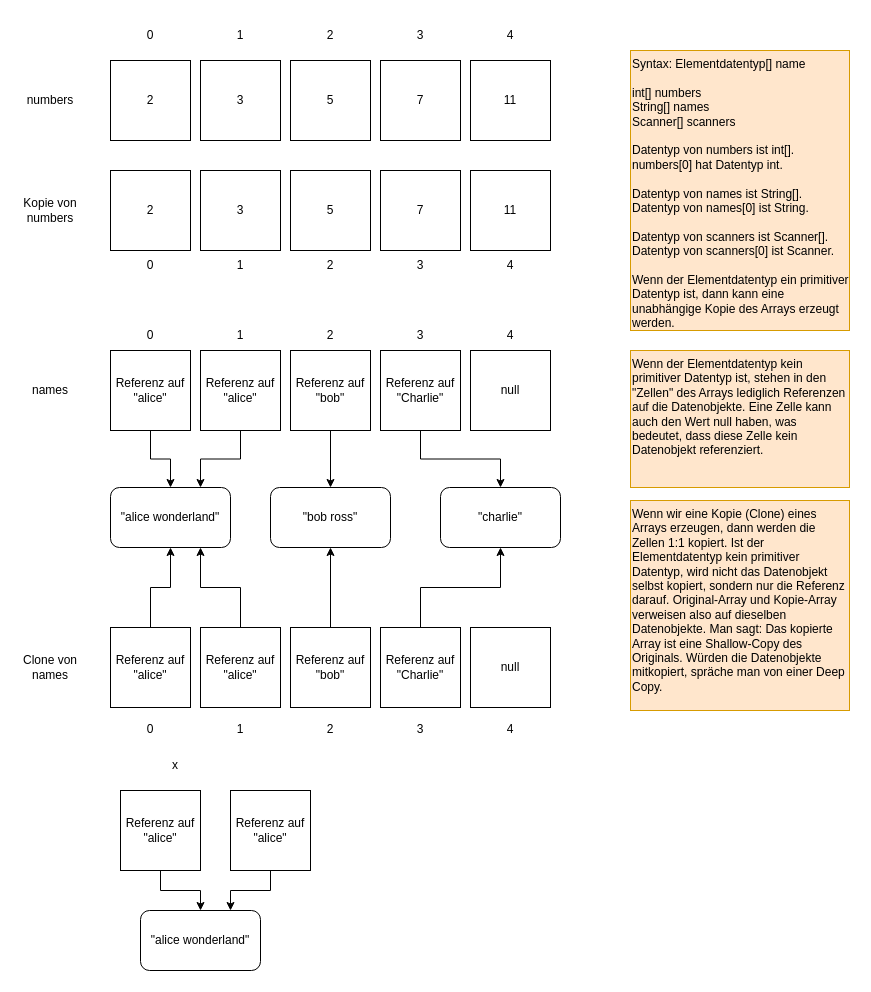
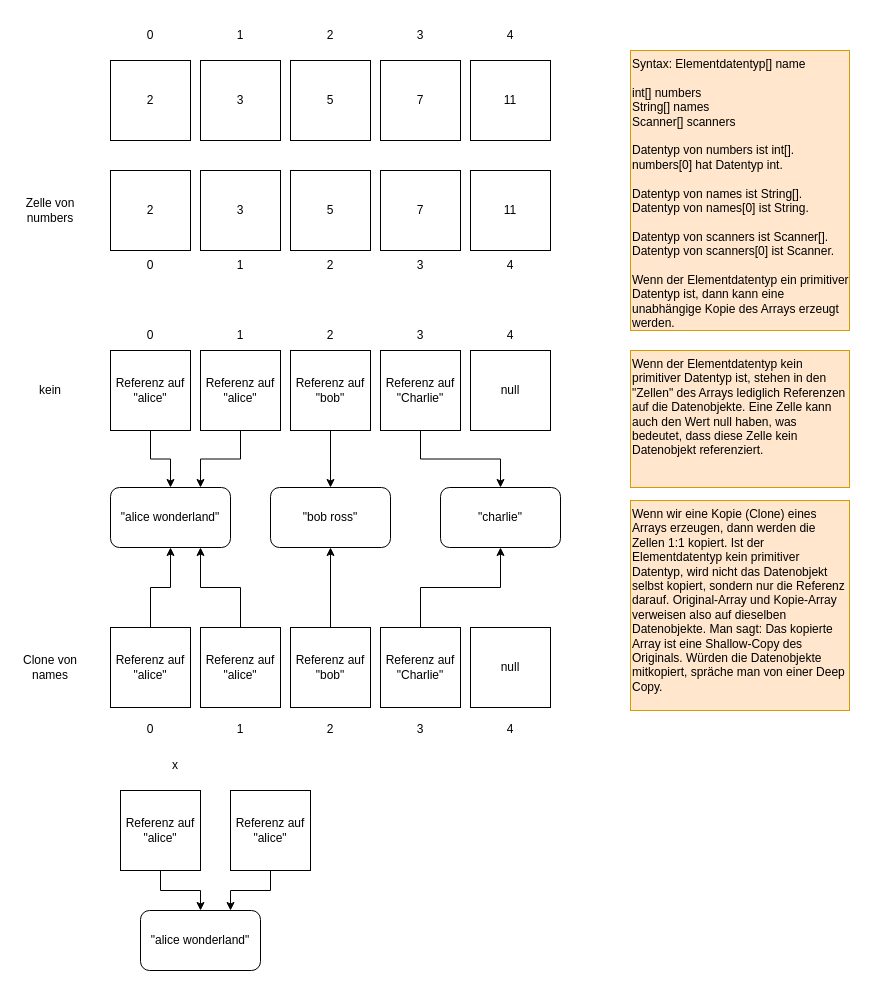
  <mxCell id="0" />
  <mxCell id="1" parent="0" />
  <mxCell id="2" value="2" style="whiteSpace=wrap;html=1;aspect=fixed;" vertex="1" parent="1"><mxGeometry x="110" y="60" width="80" height="80" as="geometry" /></mxCell>
  <mxCell id="3" value="3" style="whiteSpace=wrap;html=1;aspect=fixed;" vertex="1" parent="1"><mxGeometry x="200" y="60" width="80" height="80" as="geometry" /></mxCell>
  <mxCell id="4" value="5" style="whiteSpace=wrap;html=1;aspect=fixed;" vertex="1" parent="1"><mxGeometry x="290" y="60" width="80" height="80" as="geometry" /></mxCell>
  <mxCell id="5" value="7" style="whiteSpace=wrap;html=1;aspect=fixed;" vertex="1" parent="1"><mxGeometry x="380" y="60" width="80" height="80" as="geometry" /></mxCell>
  <mxCell id="6" value="11" style="whiteSpace=wrap;html=1;aspect=fixed;" vertex="1" parent="1"><mxGeometry x="470" y="60" width="80" height="80" as="geometry" /></mxCell>
  <mxCell id="7" value="0" style="text;html=1;strokeColor=none;fillColor=none;align=center;verticalAlign=middle;whiteSpace=wrap;rounded=0;" vertex="1" parent="1"><mxGeometry x="120" y="20" width="60" height="30" as="geometry" /></mxCell>
  <mxCell id="8" value="1" style="text;html=1;strokeColor=none;fillColor=none;align=center;verticalAlign=middle;whiteSpace=wrap;rounded=0;" vertex="1" parent="1"><mxGeometry x="210" y="20" width="60" height="30" as="geometry" /></mxCell>
  <mxCell id="9" value="2" style="text;html=1;strokeColor=none;fillColor=none;align=center;verticalAlign=middle;whiteSpace=wrap;rounded=0;" vertex="1" parent="1"><mxGeometry x="300" y="20" width="60" height="30" as="geometry" /></mxCell>
  <mxCell id="10" value="3" style="text;html=1;strokeColor=none;fillColor=none;align=center;verticalAlign=middle;whiteSpace=wrap;rounded=0;" vertex="1" parent="1"><mxGeometry x="390" y="20" width="60" height="30" as="geometry" /></mxCell>
  <mxCell id="11" value="4" style="text;html=1;strokeColor=none;fillColor=none;align=center;verticalAlign=middle;whiteSpace=wrap;rounded=0;" vertex="1" parent="1"><mxGeometry x="480" y="20" width="60" height="30" as="geometry" /></mxCell>
- <mxCell id="12" value="numbers" style="text;html=1;strokeColor=none;fillColor=none;align=center;verticalAlign=middle;whiteSpace=wrap;rounded=0;" vertex="1" parent="1"><mxGeometry x="20" y="85" width="60" height="30" as="geometry" /></mxCell>
  <mxCell id="13" value="&lt;div style=&quot;&quot;&gt;&lt;span style=&quot;background-color: initial;&quot;&gt;Syntax: Elementdatentyp[] name&lt;/span&gt;&lt;/div&gt;&lt;div style=&quot;&quot;&gt;&lt;br&gt;&lt;/div&gt;&lt;div style=&quot;&quot;&gt;&lt;span style=&quot;background-color: initial;&quot;&gt;int[] numbers&lt;/span&gt;&lt;/div&gt;&lt;div style=&quot;&quot;&gt;&lt;span style=&quot;background-color: initial;&quot;&gt;String[] names&lt;/span&gt;&lt;/div&gt;&lt;div style=&quot;&quot;&gt;&lt;span style=&quot;background-color: initial;&quot;&gt;Scanner[] scanners&lt;/span&gt;&lt;/div&gt;&lt;div style=&quot;&quot;&gt;&lt;br&gt;&lt;/div&gt;&lt;div style=&quot;&quot;&gt;&lt;span style=&quot;background-color: initial;&quot;&gt;Datentyp von numbers ist int[].&lt;/span&gt;&lt;/div&gt;&lt;div style=&quot;&quot;&gt;&lt;span style=&quot;background-color: initial;&quot;&gt;numbers[0] hat Datentyp int.&lt;/span&gt;&lt;/div&gt;&lt;div style=&quot;&quot;&gt;&lt;br&gt;&lt;/div&gt;&lt;div style=&quot;&quot;&gt;&lt;span style=&quot;background-color: initial;&quot;&gt;Datentyp von names ist String[].&lt;/span&gt;&lt;/div&gt;&lt;div style=&quot;&quot;&gt;&lt;span style=&quot;background-color: initial;&quot;&gt;Datentyp von names[0] ist String.&lt;/span&gt;&lt;/div&gt;&lt;div style=&quot;&quot;&gt;&lt;span style=&quot;background-color: initial;&quot;&gt;&lt;br&gt;&lt;/span&gt;&lt;/div&gt;&lt;div style=&quot;&quot;&gt;&lt;span style=&quot;background-color: initial;&quot;&gt;Datentyp von scanners ist Scanner[].&lt;/span&gt;&lt;/div&gt;&lt;div style=&quot;&quot;&gt;&lt;span style=&quot;background-color: initial;&quot;&gt;Datentyp von scanners[0] ist Scanner.&lt;/span&gt;&lt;/div&gt;&lt;div style=&quot;&quot;&gt;&lt;span style=&quot;background-color: initial;&quot;&gt;&lt;br&gt;&lt;/span&gt;&lt;/div&gt;&lt;div style=&quot;&quot;&gt;Wenn der Elementdatentyp ein primitiver Datentyp ist, dann kann eine unabhängige Kopie des Arrays erzeugt werden.&lt;/div&gt;" style="rounded=0;whiteSpace=wrap;html=1;fillColor=#ffe6cc;strokeColor=#d79b00;align=left;verticalAlign=top;" vertex="1" parent="1"><mxGeometry x="630" y="50" width="219" height="280" as="geometry" /></mxCell>
  <mxCell id="14" style="edgeStyle=orthogonalEdgeStyle;rounded=0;orthogonalLoop=1;jettySize=auto;html=1;" edge="1" parent="1" source="15" target="29"><mxGeometry relative="1" as="geometry" /></mxCell>
  <mxCell id="15" value="Referenz auf &quot;alice&quot;" style="whiteSpace=wrap;html=1;aspect=fixed;" vertex="1" parent="1"><mxGeometry x="110" y="350" width="80" height="80" as="geometry" /></mxCell>
  <mxCell id="16" style="edgeStyle=orthogonalEdgeStyle;rounded=0;orthogonalLoop=1;jettySize=auto;html=1;entryX=0.75;entryY=0;entryDx=0;entryDy=0;" edge="1" parent="1" source="17" target="29"><mxGeometry relative="1" as="geometry" /></mxCell>
  <mxCell id="17" value="Referenz auf &quot;alice&quot;" style="whiteSpace=wrap;html=1;aspect=fixed;" vertex="1" parent="1"><mxGeometry x="200" y="350" width="80" height="80" as="geometry" /></mxCell>
  <mxCell id="18" style="edgeStyle=orthogonalEdgeStyle;rounded=0;orthogonalLoop=1;jettySize=auto;html=1;" edge="1" parent="1" source="19" target="30"><mxGeometry relative="1" as="geometry" /></mxCell>
  <mxCell id="19" value="Referenz auf &quot;bob&quot;" style="whiteSpace=wrap;html=1;aspect=fixed;" vertex="1" parent="1"><mxGeometry x="290" y="350" width="80" height="80" as="geometry" /></mxCell>
  <mxCell id="20" style="edgeStyle=orthogonalEdgeStyle;rounded=0;orthogonalLoop=1;jettySize=auto;html=1;" edge="1" parent="1" source="21" target="31"><mxGeometry relative="1" as="geometry" /></mxCell>
  <mxCell id="21" value="Referenz auf &quot;Charlie&quot;" style="whiteSpace=wrap;html=1;aspect=fixed;" vertex="1" parent="1"><mxGeometry x="380" y="350" width="80" height="80" as="geometry" /></mxCell>
  <mxCell id="22" value="null" style="whiteSpace=wrap;html=1;aspect=fixed;" vertex="1" parent="1"><mxGeometry x="470" y="350" width="80" height="80" as="geometry" /></mxCell>
  <mxCell id="23" value="0" style="text;html=1;strokeColor=none;fillColor=none;align=center;verticalAlign=middle;whiteSpace=wrap;rounded=0;" vertex="1" parent="1"><mxGeometry x="120" y="320" width="60" height="30" as="geometry" /></mxCell>
  <mxCell id="24" value="1" style="text;html=1;strokeColor=none;fillColor=none;align=center;verticalAlign=middle;whiteSpace=wrap;rounded=0;" vertex="1" parent="1"><mxGeometry x="210" y="320" width="60" height="30" as="geometry" /></mxCell>
  <mxCell id="25" value="2" style="text;html=1;strokeColor=none;fillColor=none;align=center;verticalAlign=middle;whiteSpace=wrap;rounded=0;" vertex="1" parent="1"><mxGeometry x="300" y="320" width="60" height="30" as="geometry" /></mxCell>
  <mxCell id="26" value="3" style="text;html=1;strokeColor=none;fillColor=none;align=center;verticalAlign=middle;whiteSpace=wrap;rounded=0;" vertex="1" parent="1"><mxGeometry x="390" y="320" width="60" height="30" as="geometry" /></mxCell>
  <mxCell id="27" value="4" style="text;html=1;strokeColor=none;fillColor=none;align=center;verticalAlign=middle;whiteSpace=wrap;rounded=0;" vertex="1" parent="1"><mxGeometry x="480" y="320" width="60" height="30" as="geometry" /></mxCell>
- <mxCell id="28" value="names" style="text;html=1;strokeColor=none;fillColor=none;align=center;verticalAlign=middle;whiteSpace=wrap;rounded=0;" vertex="1" parent="1"><mxGeometry x="20" y="375" width="60" height="30" as="geometry" /></mxCell>
+ <mxCell id="28" value="kein" style="text;html=1;strokeColor=none;fillColor=none;align=center;verticalAlign=middle;whiteSpace=wrap;rounded=0;" vertex="1" parent="1"><mxGeometry x="20" y="375" width="60" height="30" as="geometry" /></mxCell>
  <mxCell id="29" value="&quot;alice wonderland&quot;" style="rounded=1;whiteSpace=wrap;html=1;" vertex="1" parent="1"><mxGeometry x="110" y="487" width="120" height="60" as="geometry" /></mxCell>
  <mxCell id="30" value="&quot;bob ross&quot;" style="rounded=1;whiteSpace=wrap;html=1;" vertex="1" parent="1"><mxGeometry x="270" y="487" width="120" height="60" as="geometry" /></mxCell>
  <mxCell id="31" value="&quot;charlie&quot;" style="rounded=1;whiteSpace=wrap;html=1;" vertex="1" parent="1"><mxGeometry x="440" y="487" width="120" height="60" as="geometry" /></mxCell>
  <mxCell id="32" value="&lt;div style=&quot;&quot;&gt;Wenn der Elementdatentyp kein primitiver Datentyp ist, stehen in den &quot;Zellen&quot; des Arrays lediglich Referenzen auf die Datenobjekte. Eine Zelle kann auch den Wert null haben, was bedeutet, dass diese Zelle kein Datenobjekt referenziert.&lt;/div&gt;&lt;div style=&quot;&quot;&gt;&lt;br&gt;&lt;/div&gt;&lt;div style=&quot;&quot;&gt;&lt;br&gt;&lt;/div&gt;" style="rounded=0;whiteSpace=wrap;html=1;fillColor=#ffe6cc;strokeColor=#d79b00;align=left;verticalAlign=top;" vertex="1" parent="1"><mxGeometry x="630" y="350" width="219" height="137" as="geometry" /></mxCell>
  <mxCell id="33" style="edgeStyle=orthogonalEdgeStyle;rounded=0;orthogonalLoop=1;jettySize=auto;html=1;" edge="1" parent="1" source="34" target="29"><mxGeometry relative="1" as="geometry" /></mxCell>
  <mxCell id="34" value="Referenz auf &quot;alice&quot;" style="whiteSpace=wrap;html=1;aspect=fixed;" vertex="1" parent="1"><mxGeometry x="110" y="627" width="80" height="80" as="geometry" /></mxCell>
  <mxCell id="35" style="edgeStyle=orthogonalEdgeStyle;rounded=0;orthogonalLoop=1;jettySize=auto;html=1;entryX=0.75;entryY=1;entryDx=0;entryDy=0;" edge="1" parent="1" source="36" target="29"><mxGeometry relative="1" as="geometry" /></mxCell>
  <mxCell id="36" value="Referenz auf &quot;alice&quot;" style="whiteSpace=wrap;html=1;aspect=fixed;" vertex="1" parent="1"><mxGeometry x="200" y="627" width="80" height="80" as="geometry" /></mxCell>
  <mxCell id="37" style="edgeStyle=orthogonalEdgeStyle;rounded=0;orthogonalLoop=1;jettySize=auto;html=1;" edge="1" parent="1" source="38" target="30"><mxGeometry relative="1" as="geometry" /></mxCell>
  <mxCell id="38" value="Referenz auf &quot;bob&quot;" style="whiteSpace=wrap;html=1;aspect=fixed;" vertex="1" parent="1"><mxGeometry x="290" y="627" width="80" height="80" as="geometry" /></mxCell>
  <mxCell id="39" style="edgeStyle=orthogonalEdgeStyle;rounded=0;orthogonalLoop=1;jettySize=auto;html=1;" edge="1" parent="1" source="40" target="31"><mxGeometry relative="1" as="geometry" /></mxCell>
  <mxCell id="40" value="Referenz auf &quot;Charlie&quot;" style="whiteSpace=wrap;html=1;aspect=fixed;" vertex="1" parent="1"><mxGeometry x="380" y="627" width="80" height="80" as="geometry" /></mxCell>
  <mxCell id="41" value="null" style="whiteSpace=wrap;html=1;aspect=fixed;" vertex="1" parent="1"><mxGeometry x="470" y="627" width="80" height="80" as="geometry" /></mxCell>
  <mxCell id="42" value="0" style="text;html=1;strokeColor=none;fillColor=none;align=center;verticalAlign=middle;whiteSpace=wrap;rounded=0;" vertex="1" parent="1"><mxGeometry x="120" y="714" width="60" height="30" as="geometry" /></mxCell>
  <mxCell id="43" value="1" style="text;html=1;strokeColor=none;fillColor=none;align=center;verticalAlign=middle;whiteSpace=wrap;rounded=0;" vertex="1" parent="1"><mxGeometry x="210" y="714" width="60" height="30" as="geometry" /></mxCell>
  <mxCell id="44" value="2" style="text;html=1;strokeColor=none;fillColor=none;align=center;verticalAlign=middle;whiteSpace=wrap;rounded=0;" vertex="1" parent="1"><mxGeometry x="300" y="714" width="60" height="30" as="geometry" /></mxCell>
  <mxCell id="45" value="3" style="text;html=1;strokeColor=none;fillColor=none;align=center;verticalAlign=middle;whiteSpace=wrap;rounded=0;" vertex="1" parent="1"><mxGeometry x="390" y="714" width="60" height="30" as="geometry" /></mxCell>
  <mxCell id="46" value="4" style="text;html=1;strokeColor=none;fillColor=none;align=center;verticalAlign=middle;whiteSpace=wrap;rounded=0;" vertex="1" parent="1"><mxGeometry x="480" y="714" width="60" height="30" as="geometry" /></mxCell>
  <mxCell id="47" value="Clone von&lt;br&gt;names" style="text;html=1;strokeColor=none;fillColor=none;align=center;verticalAlign=middle;whiteSpace=wrap;rounded=0;" vertex="1" parent="1"><mxGeometry x="20" y="652" width="60" height="30" as="geometry" /></mxCell>
  <mxCell id="48" value="2" style="whiteSpace=wrap;html=1;aspect=fixed;" vertex="1" parent="1"><mxGeometry x="110" y="170" width="80" height="80" as="geometry" /></mxCell>
  <mxCell id="49" value="3" style="whiteSpace=wrap;html=1;aspect=fixed;" vertex="1" parent="1"><mxGeometry x="200" y="170" width="80" height="80" as="geometry" /></mxCell>
  <mxCell id="50" value="5" style="whiteSpace=wrap;html=1;aspect=fixed;" vertex="1" parent="1"><mxGeometry x="290" y="170" width="80" height="80" as="geometry" /></mxCell>
  <mxCell id="51" value="7" style="whiteSpace=wrap;html=1;aspect=fixed;" vertex="1" parent="1"><mxGeometry x="380" y="170" width="80" height="80" as="geometry" /></mxCell>
  <mxCell id="52" value="11" style="whiteSpace=wrap;html=1;aspect=fixed;" vertex="1" parent="1"><mxGeometry x="470" y="170" width="80" height="80" as="geometry" /></mxCell>
  <mxCell id="53" value="0" style="text;html=1;strokeColor=none;fillColor=none;align=center;verticalAlign=middle;whiteSpace=wrap;rounded=0;" vertex="1" parent="1"><mxGeometry x="120" y="250" width="60" height="30" as="geometry" /></mxCell>
  <mxCell id="54" value="1" style="text;html=1;strokeColor=none;fillColor=none;align=center;verticalAlign=middle;whiteSpace=wrap;rounded=0;" vertex="1" parent="1"><mxGeometry x="210" y="250" width="60" height="30" as="geometry" /></mxCell>
  <mxCell id="55" value="2" style="text;html=1;strokeColor=none;fillColor=none;align=center;verticalAlign=middle;whiteSpace=wrap;rounded=0;" vertex="1" parent="1"><mxGeometry x="300" y="250" width="60" height="30" as="geometry" /></mxCell>
  <mxCell id="56" value="3" style="text;html=1;strokeColor=none;fillColor=none;align=center;verticalAlign=middle;whiteSpace=wrap;rounded=0;" vertex="1" parent="1"><mxGeometry x="390" y="250" width="60" height="30" as="geometry" /></mxCell>
  <mxCell id="57" value="4" style="text;html=1;strokeColor=none;fillColor=none;align=center;verticalAlign=middle;whiteSpace=wrap;rounded=0;" vertex="1" parent="1"><mxGeometry x="480" y="250" width="60" height="30" as="geometry" /></mxCell>
- <mxCell id="58" value="Kopie von numbers" style="text;html=1;strokeColor=none;fillColor=none;align=center;verticalAlign=middle;whiteSpace=wrap;rounded=0;" vertex="1" parent="1"><mxGeometry x="20" y="195" width="60" height="30" as="geometry" /></mxCell>
+ <mxCell id="58" value="Zelle von numbers" style="text;html=1;strokeColor=none;fillColor=none;align=center;verticalAlign=middle;whiteSpace=wrap;rounded=0;" vertex="1" parent="1"><mxGeometry x="20" y="195" width="60" height="30" as="geometry" /></mxCell>
  <mxCell id="59" value="&lt;div style=&quot;&quot;&gt;Wenn wir eine Kopie (Clone) eines Arrays erzeugen, dann werden die Zellen 1:1 kopiert. Ist der Elementdatentyp kein primitiver Datentyp, wird nicht das Datenobjekt selbst kopiert, sondern nur die Referenz darauf. Original-Array und Kopie-Array verweisen also auf dieselben Datenobjekte. Man sagt: Das kopierte Array ist eine Shallow-Copy des Originals. Würden die Datenobjekte mitkopiert, spräche man von einer Deep Copy.&lt;/div&gt;" style="rounded=0;whiteSpace=wrap;html=1;fillColor=#ffe6cc;strokeColor=#d79b00;align=left;verticalAlign=top;" vertex="1" parent="1"><mxGeometry x="630" y="500" width="219" height="210" as="geometry" /></mxCell>
  <mxCell id="60" style="edgeStyle=orthogonalEdgeStyle;rounded=0;orthogonalLoop=1;jettySize=auto;html=1;" edge="1" parent="1" source="61" target="65"><mxGeometry relative="1" as="geometry" /></mxCell>
  <mxCell id="61" value="Referenz auf &quot;alice&quot;" style="whiteSpace=wrap;html=1;aspect=fixed;" vertex="1" parent="1"><mxGeometry x="120" y="790" width="80" height="80" as="geometry" /></mxCell>
  <mxCell id="62" value="x" style="text;html=1;strokeColor=none;fillColor=none;align=center;verticalAlign=middle;whiteSpace=wrap;rounded=0;" vertex="1" parent="1"><mxGeometry x="145" y="750" width="60" height="30" as="geometry" /></mxCell>
  <mxCell id="63" style="edgeStyle=orthogonalEdgeStyle;rounded=0;orthogonalLoop=1;jettySize=auto;html=1;entryX=0.75;entryY=0;entryDx=0;entryDy=0;" edge="1" parent="1" source="64" target="65"><mxGeometry relative="1" as="geometry" /></mxCell>
  <mxCell id="64" value="Referenz auf &quot;alice&quot;" style="whiteSpace=wrap;html=1;aspect=fixed;" vertex="1" parent="1"><mxGeometry x="230" y="790" width="80" height="80" as="geometry" /></mxCell>
  <mxCell id="65" value="&quot;alice wonderland&quot;" style="rounded=1;whiteSpace=wrap;html=1;" vertex="1" parent="1"><mxGeometry x="140" y="910" width="120" height="60" as="geometry" /></mxCell>
